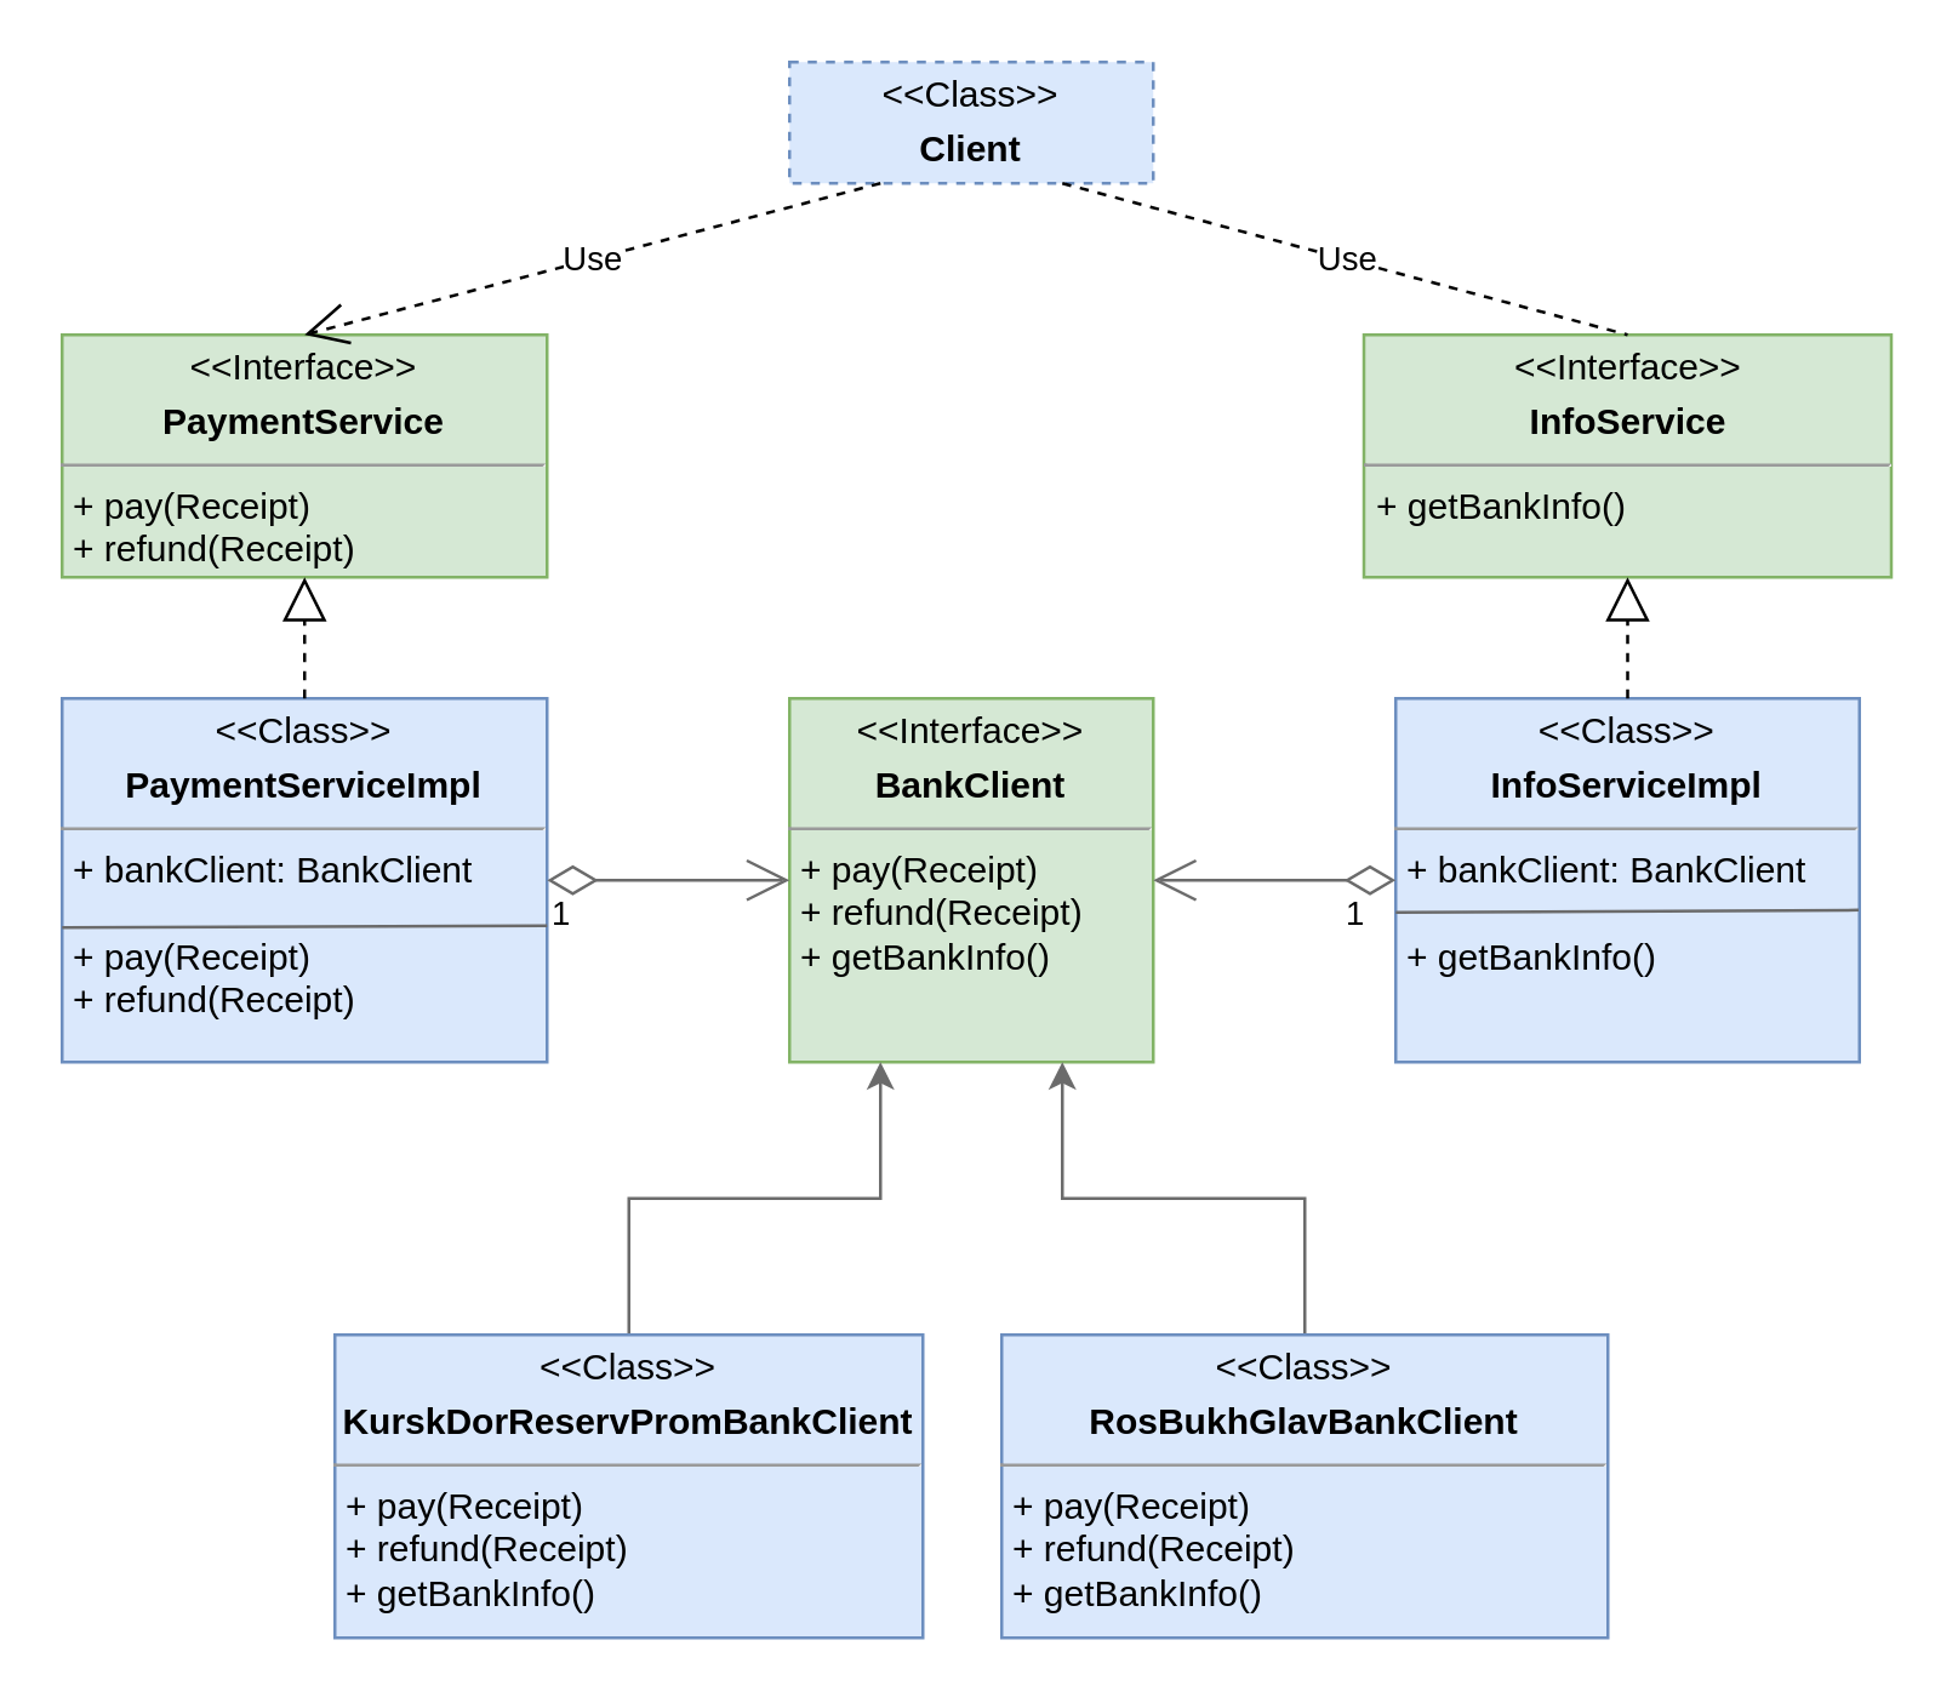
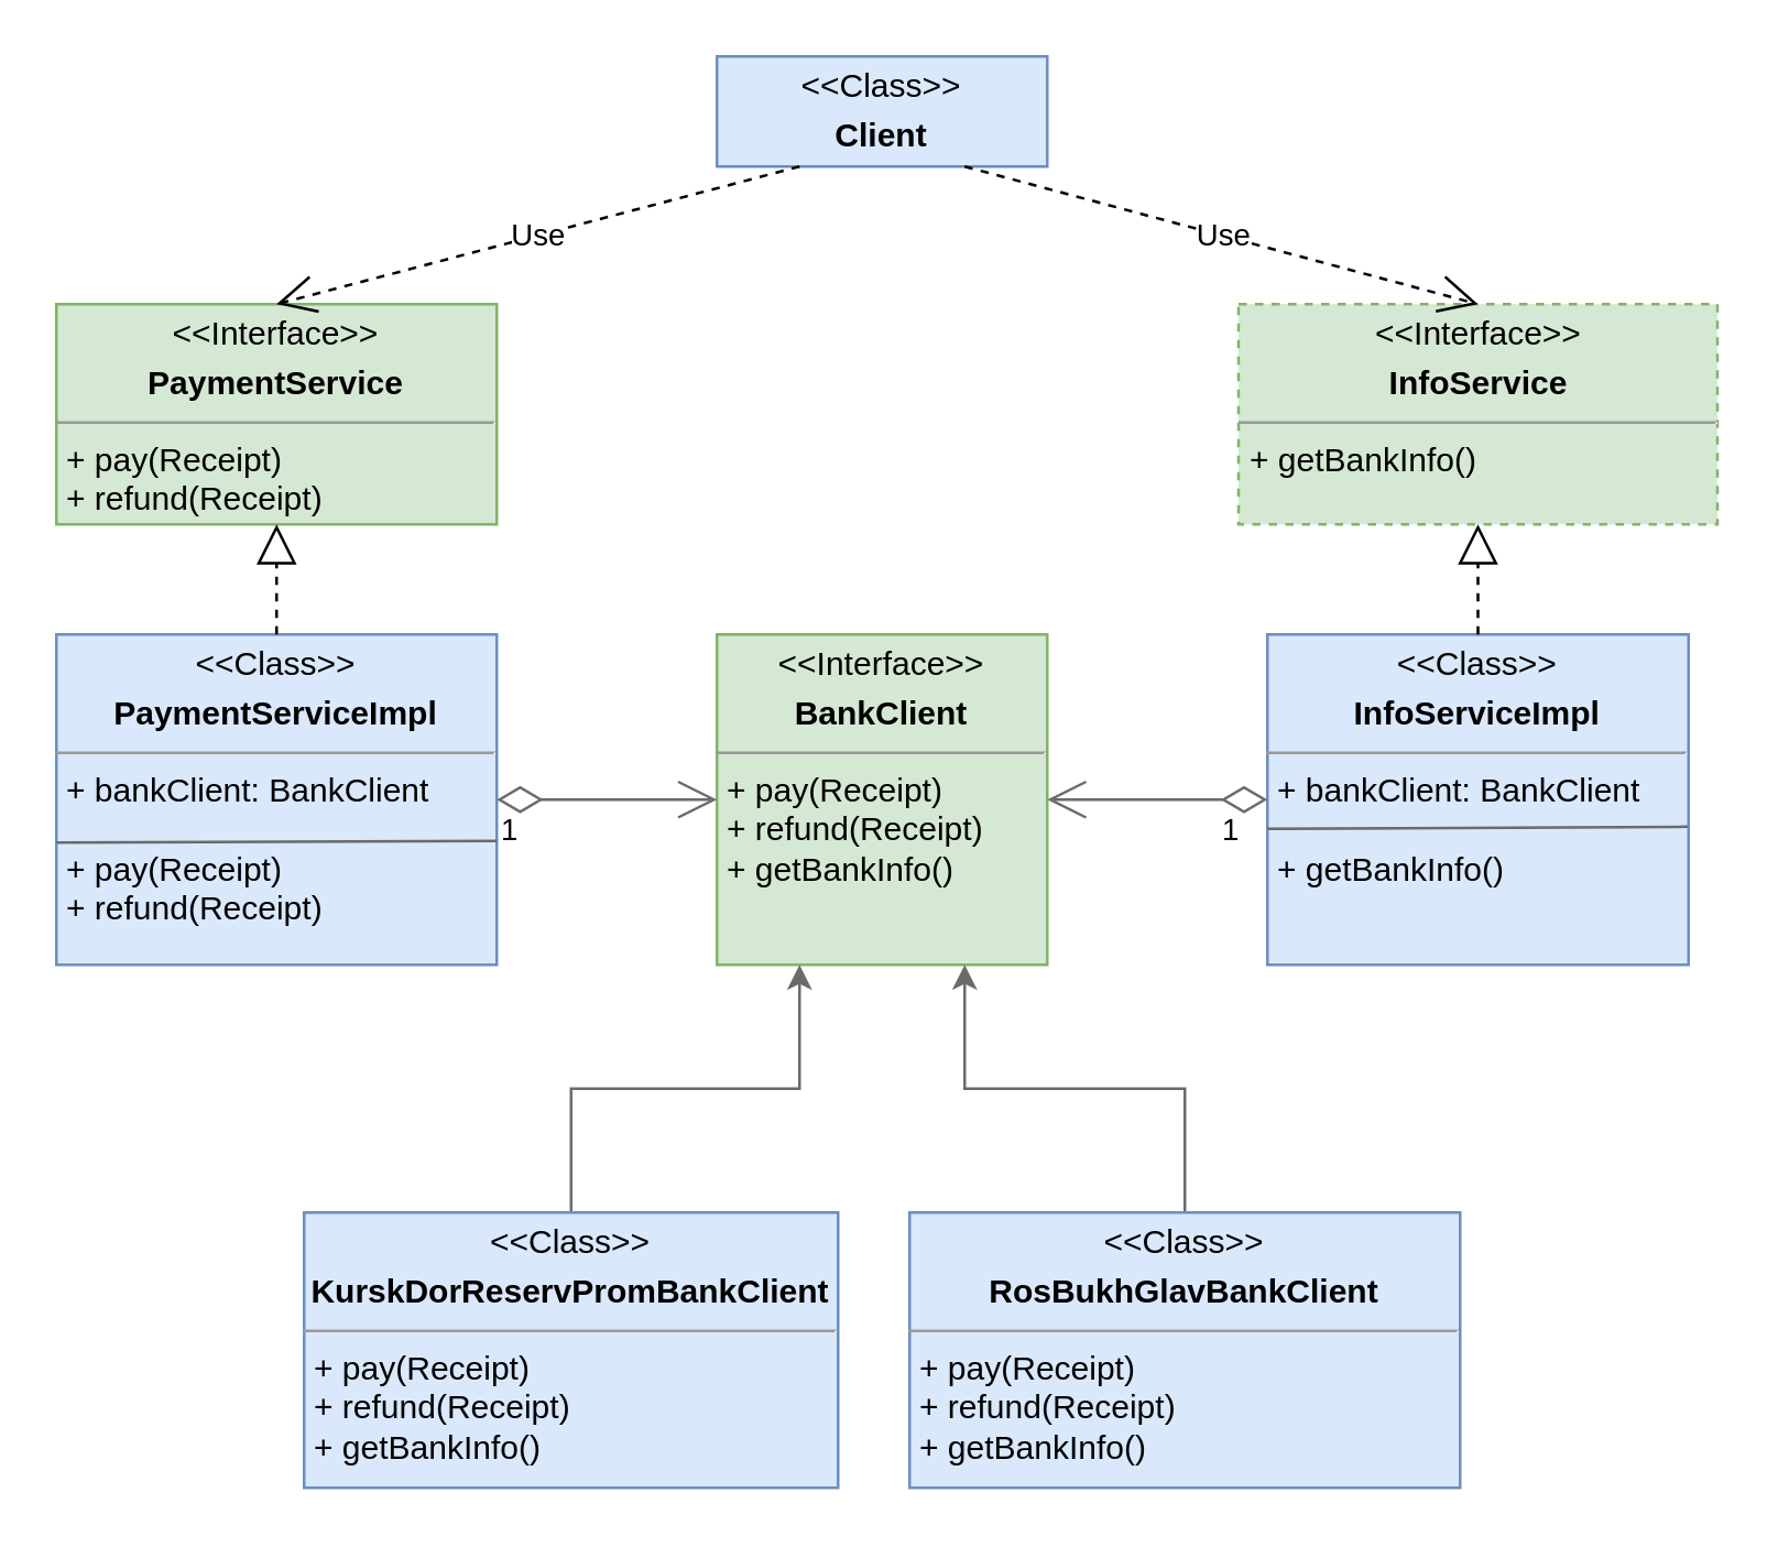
  <mxCell id="0" />
  <mxCell id="1" parent="0" />
- <mxCell id="2" value="&lt;p style=&quot;margin: 0px ; margin-top: 4px ; text-align: center&quot;&gt;&amp;lt;&amp;lt;Class&amp;gt;&amp;gt;&lt;/p&gt;&lt;p style=&quot;margin: 0px ; margin-top: 4px ; text-align: center&quot;&gt;&lt;b&gt;Client&lt;/b&gt;&lt;/p&gt;" style="verticalAlign=top;align=left;overflow=fill;fontSize=12;fontFamily=Helvetica;html=1;fillColor=#dae8fc;strokeColor=#6c8ebf;dashed=1;" parent="1" vertex="1"><mxGeometry x="260" y="20" width="120" height="40" as="geometry" /></mxCell>
+ <mxCell id="2" value="&lt;p style=&quot;margin: 0px ; margin-top: 4px ; text-align: center&quot;&gt;&amp;lt;&amp;lt;Class&amp;gt;&amp;gt;&lt;/p&gt;&lt;p style=&quot;margin: 0px ; margin-top: 4px ; text-align: center&quot;&gt;&lt;b&gt;Client&lt;/b&gt;&lt;/p&gt;" style="verticalAlign=top;align=left;overflow=fill;fontSize=12;fontFamily=Helvetica;html=1;fillColor=#dae8fc;strokeColor=#6c8ebf;" parent="1" vertex="1"><mxGeometry x="260" y="20" width="120" height="40" as="geometry" /></mxCell>
  <mxCell id="3" value="&lt;p style=&quot;margin: 0px ; margin-top: 4px ; text-align: center&quot;&gt;&amp;lt;&amp;lt;Class&amp;gt;&amp;gt;&lt;/p&gt;&lt;p style=&quot;margin: 0px ; margin-top: 4px ; text-align: center&quot;&gt;&lt;b&gt;PaymentServiceImpl&lt;/b&gt;&lt;/p&gt;&lt;hr size=&quot;1&quot;&gt;&lt;p style=&quot;margin: 0px ; margin-left: 4px&quot;&gt;+ bankClient: BankClient&lt;br&gt;&lt;br&gt;+ pay(Receipt)&lt;/p&gt;&lt;p style=&quot;margin: 0px ; margin-left: 4px&quot;&gt;+ refund(Receipt)&lt;/p&gt;" style="verticalAlign=top;align=left;overflow=fill;fontSize=12;fontFamily=Helvetica;html=1;fillColor=#dae8fc;strokeColor=#6c8ebf;" parent="1" vertex="1"><mxGeometry x="20" y="230" width="160" height="120" as="geometry" /></mxCell>
  <mxCell id="4" value="&lt;p style=&quot;margin: 0px ; margin-top: 4px ; text-align: center&quot;&gt;&amp;lt;&amp;lt;Interface&amp;gt;&amp;gt;&lt;/p&gt;&lt;p style=&quot;margin: 0px ; margin-top: 4px ; text-align: center&quot;&gt;&lt;b&gt;BankClient&lt;/b&gt;&lt;/p&gt;&lt;hr size=&quot;1&quot;&gt;&lt;p style=&quot;margin: 0px 0px 0px 4px&quot;&gt;+ pay(Receipt)&lt;/p&gt;&lt;p style=&quot;margin: 0px 0px 0px 4px&quot;&gt;+ refund(Receipt)&lt;/p&gt;&lt;p style=&quot;margin: 0px 0px 0px 4px&quot;&gt;+ getBankInfo()&lt;/p&gt;" style="verticalAlign=top;align=left;overflow=fill;fontSize=12;fontFamily=Helvetica;html=1;fillColor=#d5e8d4;strokeColor=#82b366;" parent="1" vertex="1"><mxGeometry x="260" y="230" width="120" height="120" as="geometry" /></mxCell>
  <mxCell id="5" value="" style="endArrow=none;html=1;exitX=0.001;exitY=0.727;exitDx=0;exitDy=0;exitPerimeter=0;strokeColor=#6B6B6B;" parent="1" edge="1"><mxGeometry width="50" height="50" relative="1" as="geometry"><mxPoint x="20" y="305.6" as="sourcePoint" /><mxPoint x="180" y="305" as="targetPoint" /></mxGeometry></mxCell>
  <mxCell id="6" value="1" style="endArrow=open;html=1;endSize=12;startArrow=diamondThin;startSize=14;startFill=0;edgeStyle=orthogonalEdgeStyle;align=left;verticalAlign=bottom;strokeColor=#6B6B6B;exitX=1;exitY=0.5;exitDx=0;exitDy=0;entryX=0;entryY=0.5;entryDx=0;entryDy=0;" parent="1" source="3" target="4" edge="1"><mxGeometry x="-1" y="-20" relative="1" as="geometry"><mxPoint x="275" y="365" as="sourcePoint" /><mxPoint x="435" y="365" as="targetPoint" /><mxPoint as="offset" /></mxGeometry></mxCell>
  <mxCell id="7" style="edgeStyle=orthogonalEdgeStyle;rounded=0;orthogonalLoop=1;jettySize=auto;html=1;entryX=0.25;entryY=1;entryDx=0;entryDy=0;strokeColor=#6B6B6B;" parent="1" source="8" target="4" edge="1"><mxGeometry relative="1" as="geometry" /></mxCell>
  <mxCell id="8" value="&lt;p style=&quot;margin: 0px ; margin-top: 4px ; text-align: center&quot;&gt;&amp;lt;&amp;lt;Class&amp;gt;&amp;gt;&lt;/p&gt;&lt;p style=&quot;margin: 0px ; margin-top: 4px ; text-align: center&quot;&gt;&lt;b&gt;KurskDorReservPromBankClient&lt;/b&gt;&lt;/p&gt;&lt;hr size=&quot;1&quot;&gt;&lt;p style=&quot;margin: 0px ; margin-left: 4px&quot;&gt;+ pay(Receipt)&lt;/p&gt;&lt;p style=&quot;margin: 0px ; margin-left: 4px&quot;&gt;+ refund(Receipt)&lt;br&gt;+ getBankInfo()&lt;br&gt;&lt;/p&gt;" style="verticalAlign=top;align=left;overflow=fill;fontSize=12;fontFamily=Helvetica;html=1;fillColor=#dae8fc;strokeColor=#6c8ebf;" parent="1" vertex="1"><mxGeometry x="110" y="440" width="194" height="100" as="geometry" /></mxCell>
  <mxCell id="9" style="edgeStyle=orthogonalEdgeStyle;rounded=0;orthogonalLoop=1;jettySize=auto;html=1;entryX=0.75;entryY=1;entryDx=0;entryDy=0;strokeColor=#6B6B6B;" parent="1" source="10" target="4" edge="1"><mxGeometry relative="1" as="geometry" /></mxCell>
  <mxCell id="10" value="&lt;p style=&quot;margin: 0px ; margin-top: 4px ; text-align: center&quot;&gt;&amp;lt;&amp;lt;Class&amp;gt;&amp;gt;&lt;/p&gt;&lt;p style=&quot;margin: 0px ; margin-top: 4px ; text-align: center&quot;&gt;&lt;b&gt;RosBukhGlavBankClient&lt;/b&gt;&lt;br&gt;&lt;/p&gt;&lt;hr size=&quot;1&quot;&gt;&lt;p style=&quot;margin: 0px 0px 0px 4px&quot;&gt;+ pay(Receipt)&lt;/p&gt;&lt;p style=&quot;margin: 0px 0px 0px 4px&quot;&gt;+ refund(Receipt)&lt;br&gt;+ getBankInfo()&lt;br&gt;&lt;/p&gt;" style="verticalAlign=top;align=left;overflow=fill;fontSize=12;fontFamily=Helvetica;html=1;fillColor=#dae8fc;strokeColor=#6c8ebf;" parent="1" vertex="1"><mxGeometry x="330" y="440" width="200" height="100" as="geometry" /></mxCell>
  <mxCell id="11" value="&lt;p style=&quot;margin: 0px ; margin-top: 4px ; text-align: center&quot;&gt;&amp;lt;&amp;lt;Interface&amp;gt;&amp;gt;&lt;/p&gt;&lt;p style=&quot;margin: 0px ; margin-top: 4px ; text-align: center&quot;&gt;&lt;b&gt;PaymentService&lt;/b&gt;&lt;/p&gt;&lt;hr size=&quot;1&quot;&gt;&lt;p style=&quot;margin: 0px 0px 0px 4px&quot;&gt;+ pay(Receipt)&lt;/p&gt;&lt;p style=&quot;margin: 0px 0px 0px 4px&quot;&gt;+ refund(Receipt)&lt;/p&gt;" style="verticalAlign=top;align=left;overflow=fill;fontSize=12;fontFamily=Helvetica;html=1;fillColor=#d5e8d4;strokeColor=#82b366;" vertex="1" parent="1"><mxGeometry x="20" y="110" width="160" height="80" as="geometry" /></mxCell>
  <mxCell id="12" value="Use" style="endArrow=open;endSize=12;dashed=1;html=1;exitX=0.25;exitY=1;exitDx=0;exitDy=0;entryX=0.5;entryY=0;entryDx=0;entryDy=0;" edge="1" parent="1" source="2" target="11"><mxGeometry width="160" relative="1" as="geometry"><mxPoint x="210" y="210" as="sourcePoint" /><mxPoint x="370" y="210" as="targetPoint" /></mxGeometry></mxCell>
  <mxCell id="13" value="" style="endArrow=block;dashed=1;endFill=0;endSize=12;html=1;entryX=0.5;entryY=1;entryDx=0;entryDy=0;exitX=0.5;exitY=0;exitDx=0;exitDy=0;" edge="1" parent="1" source="3" target="11"><mxGeometry width="160" relative="1" as="geometry"><mxPoint x="80" y="210" as="sourcePoint" /><mxPoint x="150" y="210" as="targetPoint" /></mxGeometry></mxCell>
- <mxCell id="14" value="&lt;p style=&quot;margin: 0px ; margin-top: 4px ; text-align: center&quot;&gt;&amp;lt;&amp;lt;Interface&amp;gt;&amp;gt;&lt;/p&gt;&lt;p style=&quot;margin: 0px ; margin-top: 4px ; text-align: center&quot;&gt;&lt;b&gt;InfoService&lt;/b&gt;&lt;/p&gt;&lt;hr size=&quot;1&quot;&gt;&lt;p style=&quot;margin: 0px 0px 0px 4px&quot;&gt;+ getBankInfo()&lt;br&gt;&lt;/p&gt;" style="verticalAlign=top;align=left;overflow=fill;fontSize=12;fontFamily=Helvetica;html=1;fillColor=#d5e8d4;strokeColor=#82b366;" vertex="1" parent="1"><mxGeometry x="449.5" y="110" width="174" height="80" as="geometry" /></mxCell>
- <mxCell id="15" value="Use" style="endArrow=none;endSize=12;dashed=1;html=1;exitX=0.75;exitY=1;exitDx=0;exitDy=0;entryX=0.5;entryY=0;entryDx=0;entryDy=0;" edge="1" parent="1" source="2" target="14"><mxGeometry width="160" relative="1" as="geometry"><mxPoint x="522" y="70" as="sourcePoint" /><mxPoint x="150" y="120" as="targetPoint" /></mxGeometry></mxCell>
+ <mxCell id="14" value="&lt;p style=&quot;margin: 0px ; margin-top: 4px ; text-align: center&quot;&gt;&amp;lt;&amp;lt;Interface&amp;gt;&amp;gt;&lt;/p&gt;&lt;p style=&quot;margin: 0px ; margin-top: 4px ; text-align: center&quot;&gt;&lt;b&gt;InfoService&lt;/b&gt;&lt;/p&gt;&lt;hr size=&quot;1&quot;&gt;&lt;p style=&quot;margin: 0px 0px 0px 4px&quot;&gt;+ getBankInfo()&lt;br&gt;&lt;/p&gt;" style="verticalAlign=top;align=left;overflow=fill;fontSize=12;fontFamily=Helvetica;html=1;fillColor=#d5e8d4;strokeColor=#82b366;dashed=1;" vertex="1" parent="1"><mxGeometry x="449.5" y="110" width="174" height="80" as="geometry" /></mxCell>
+ <mxCell id="15" value="Use" style="endArrow=open;endSize=12;dashed=1;html=1;exitX=0.75;exitY=1;exitDx=0;exitDy=0;entryX=0.5;entryY=0;entryDx=0;entryDy=0;" edge="1" parent="1" source="2" target="14"><mxGeometry width="160" relative="1" as="geometry"><mxPoint x="522" y="70" as="sourcePoint" /><mxPoint x="150" y="120" as="targetPoint" /></mxGeometry></mxCell>
  <mxCell id="16" value="&lt;p style=&quot;margin: 0px ; margin-top: 4px ; text-align: center&quot;&gt;&amp;lt;&amp;lt;Class&amp;gt;&amp;gt;&lt;/p&gt;&lt;p style=&quot;margin: 0px ; margin-top: 4px ; text-align: center&quot;&gt;&lt;b&gt;InfoServiceImpl&lt;/b&gt;&lt;/p&gt;&lt;hr size=&quot;1&quot;&gt;&lt;p style=&quot;margin: 0px ; margin-left: 4px&quot;&gt;+ bankClient: BankClient&lt;br&gt;&lt;br&gt;&lt;/p&gt;&lt;p style=&quot;margin: 0px 0px 0px 4px&quot;&gt;+ getBankInfo()&lt;/p&gt;" style="verticalAlign=top;align=left;overflow=fill;fontSize=12;fontFamily=Helvetica;html=1;fillColor=#dae8fc;strokeColor=#6c8ebf;" vertex="1" parent="1"><mxGeometry x="460" y="230" width="153" height="120" as="geometry" /></mxCell>
  <mxCell id="17" value="1" style="endArrow=open;html=1;endSize=12;startArrow=diamondThin;startSize=14;startFill=0;edgeStyle=orthogonalEdgeStyle;align=left;verticalAlign=bottom;strokeColor=#6B6B6B;exitX=0;exitY=0.5;exitDx=0;exitDy=0;entryX=1;entryY=0.5;entryDx=0;entryDy=0;" edge="1" parent="1" source="16" target="4"><mxGeometry x="-0.553" y="20" relative="1" as="geometry"><mxPoint x="270" y="300" as="sourcePoint" /><mxPoint x="347" y="300" as="targetPoint" /><mxPoint as="offset" /></mxGeometry></mxCell>
  <mxCell id="18" value="" style="endArrow=block;dashed=1;endFill=0;endSize=12;html=1;exitX=0.5;exitY=0;exitDx=0;exitDy=0;entryX=0.5;entryY=1;entryDx=0;entryDy=0;" edge="1" parent="1" source="16" target="14"><mxGeometry width="160" relative="1" as="geometry"><mxPoint x="150" y="240" as="sourcePoint" /><mxPoint x="150" y="200" as="targetPoint" /></mxGeometry></mxCell>
  <mxCell id="19" value="" style="endArrow=none;html=1;exitX=0.001;exitY=0.727;exitDx=0;exitDy=0;exitPerimeter=0;strokeColor=#6B6B6B;entryX=0.998;entryY=0.582;entryDx=0;entryDy=0;entryPerimeter=0;" edge="1" parent="1" target="16"><mxGeometry width="50" height="50" relative="1" as="geometry"><mxPoint x="460" y="300.6" as="sourcePoint" /><mxPoint x="610" y="300" as="targetPoint" /></mxGeometry></mxCell>
